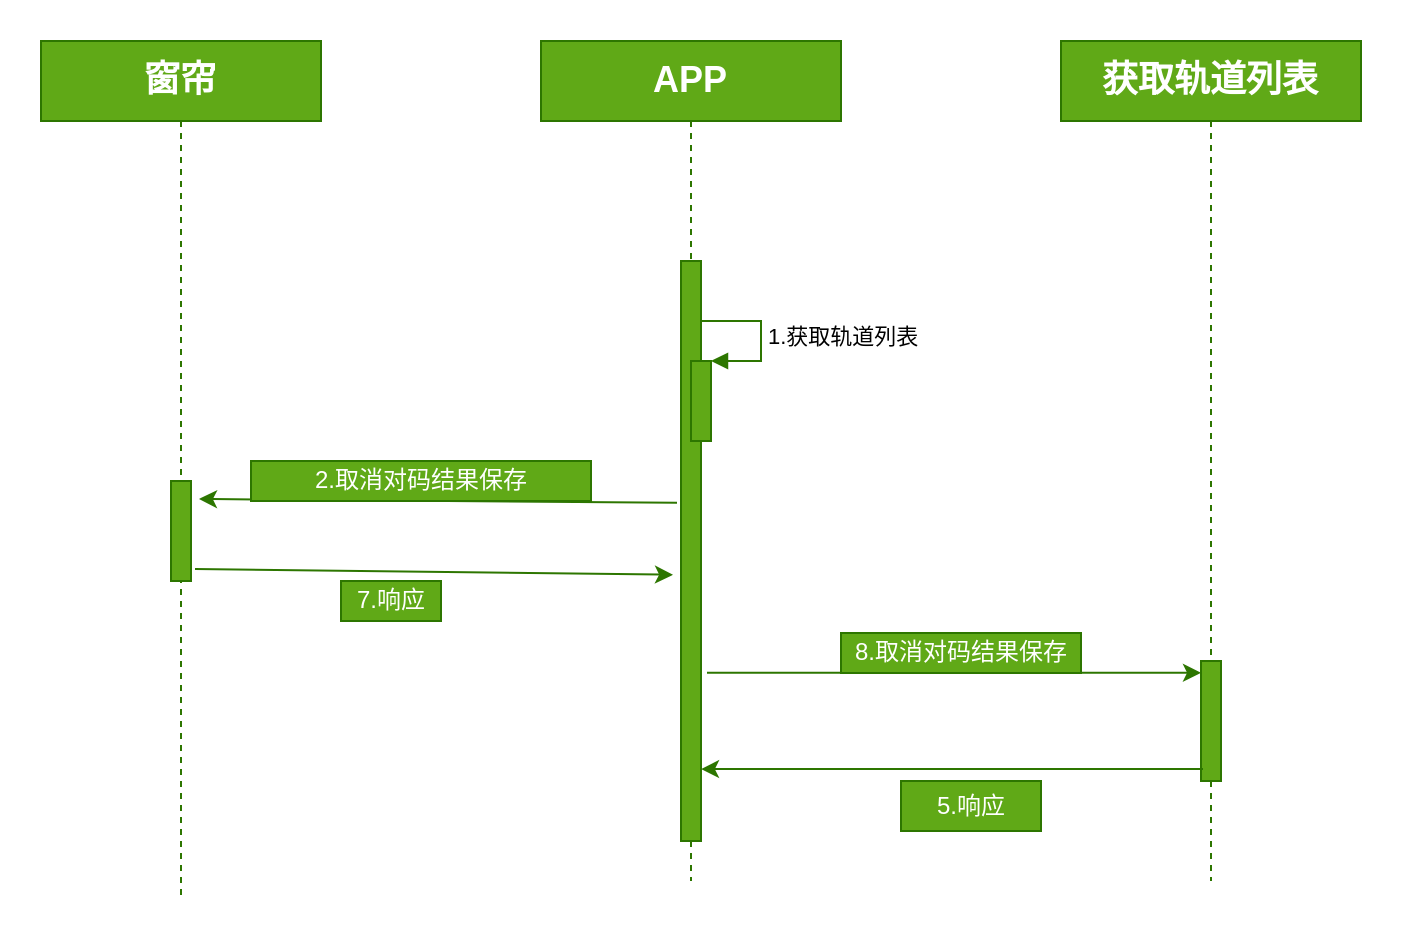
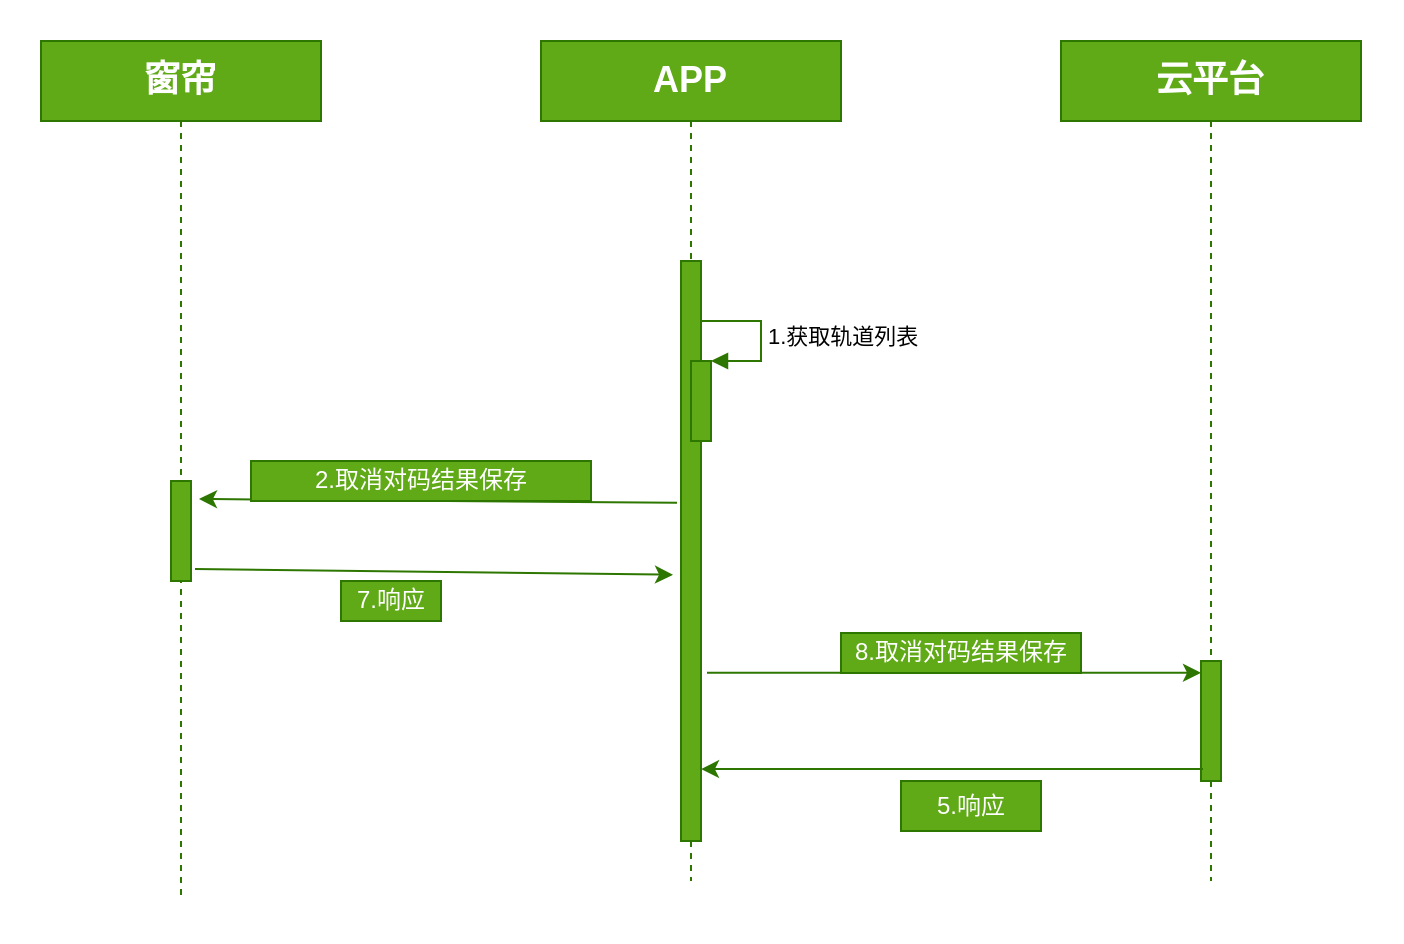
  <mxCell id="0" />
  <mxCell id="1" parent="0" />
  <mxCell id="2" value="&lt;font style=&quot;font-size: 18px&quot;&gt;&lt;b&gt;APP&lt;/b&gt;&lt;/font&gt;" style="shape=umlLifeline;perimeter=lifelinePerimeter;whiteSpace=wrap;html=1;container=1;collapsible=0;recursiveResize=0;outlineConnect=0;fillColor=#60a917;strokeColor=#2D7600;fontColor=#ffffff;" vertex="1" parent="1"><mxGeometry x="270" y="20" width="150" height="420" as="geometry" /></mxCell>
  <mxCell id="3" value="" style="html=1;points=[];perimeter=orthogonalPerimeter;fillColor=#60a917;strokeColor=#2D7600;fontColor=#ffffff;" vertex="1" parent="2"><mxGeometry x="70" y="110" width="10" height="290" as="geometry" /></mxCell>
  <mxCell id="4" value="" style="html=1;points=[];perimeter=orthogonalPerimeter;fillColor=#60a917;strokeColor=#2D7600;fontColor=#ffffff;" vertex="1" parent="2"><mxGeometry x="75" y="160" width="10" height="40" as="geometry" /></mxCell>
  <mxCell id="5" value="1.获取轨道列表" style="edgeStyle=orthogonalEdgeStyle;html=1;align=left;spacingLeft=2;endArrow=block;rounded=0;entryX=1;entryY=0;fillColor=#60a917;strokeColor=#2D7600;" edge="1" target="4" parent="2"><mxGeometry relative="1" as="geometry"><mxPoint x="80" y="140" as="sourcePoint" /><Array as="points"><mxPoint x="110" y="140" /></Array></mxGeometry></mxCell>
  <mxCell id="6" value="&lt;font style=&quot;font-size: 18px&quot;&gt;&lt;b&gt;窗帘&lt;/b&gt;&lt;/font&gt;" style="shape=umlLifeline;perimeter=lifelinePerimeter;whiteSpace=wrap;html=1;container=1;collapsible=0;recursiveResize=0;outlineConnect=0;fillColor=#60a917;strokeColor=#2D7600;fontColor=#ffffff;" vertex="1" parent="1"><mxGeometry x="20" y="20" width="140" height="430" as="geometry" /></mxCell>
  <mxCell id="7" value="" style="html=1;points=[];perimeter=orthogonalPerimeter;fillColor=#60a917;strokeColor=#2D7600;fontColor=#ffffff;" vertex="1" parent="6"><mxGeometry x="65" y="220" width="10" height="50" as="geometry" /></mxCell>
- <mxCell id="8" value="&lt;font style=&quot;font-size: 18px&quot;&gt;&lt;b&gt;获取轨道列表&lt;/b&gt;&lt;/font&gt;" style="shape=umlLifeline;perimeter=lifelinePerimeter;whiteSpace=wrap;html=1;container=1;collapsible=0;recursiveResize=0;outlineConnect=0;fillColor=#60a917;strokeColor=#2D7600;fontColor=#ffffff;" vertex="1" parent="1"><mxGeometry x="530" y="20" width="150" height="420" as="geometry" /></mxCell>
+ <mxCell id="8" value="&lt;font style=&quot;font-size: 18px&quot;&gt;&lt;b&gt;云平台&lt;/b&gt;&lt;/font&gt;" style="shape=umlLifeline;perimeter=lifelinePerimeter;whiteSpace=wrap;html=1;container=1;collapsible=0;recursiveResize=0;outlineConnect=0;fillColor=#60a917;strokeColor=#2D7600;fontColor=#ffffff;" vertex="1" parent="1"><mxGeometry x="530" y="20" width="150" height="420" as="geometry" /></mxCell>
  <mxCell id="9" value="" style="html=1;points=[];perimeter=orthogonalPerimeter;fillColor=#60a917;strokeColor=#2D7600;fontColor=#ffffff;" vertex="1" parent="8"><mxGeometry x="70" y="310" width="10" height="60" as="geometry" /></mxCell>
  <mxCell id="10" value="" style="endArrow=classic;html=1;exitX=-0.2;exitY=0.417;exitDx=0;exitDy=0;exitPerimeter=0;entryX=1.4;entryY=0.18;entryDx=0;entryDy=0;entryPerimeter=0;fillColor=#60a917;strokeColor=#2D7600;" edge="1" parent="1" source="3" target="7"><mxGeometry width="50" height="50" relative="1" as="geometry"><mxPoint x="300" y="300" as="sourcePoint" /><mxPoint x="100" y="251" as="targetPoint" /></mxGeometry></mxCell>
  <mxCell id="11" value="2.取消对码结果保存" style="text;html=1;align=center;verticalAlign=middle;resizable=0;points=[];autosize=1;strokeColor=#2D7600;fillColor=#60a917;fontColor=#ffffff;" vertex="1" parent="1"><mxGeometry x="125" y="230" width="170" height="20" as="geometry" /></mxCell>
  <mxCell id="12" value="" style="endArrow=classic;html=1;exitX=1.2;exitY=0.88;exitDx=0;exitDy=0;exitPerimeter=0;entryX=-0.4;entryY=0.541;entryDx=0;entryDy=0;entryPerimeter=0;fillColor=#60a917;strokeColor=#2D7600;" edge="1" parent="1" source="7" target="3"><mxGeometry width="50" height="50" relative="1" as="geometry"><mxPoint x="110" y="310" as="sourcePoint" /><mxPoint x="160" y="260" as="targetPoint" /></mxGeometry></mxCell>
  <mxCell id="13" value="7.响应" style="text;html=1;align=center;verticalAlign=middle;resizable=0;points=[];autosize=1;strokeColor=#2D7600;fillColor=#60a917;fontColor=#ffffff;" vertex="1" parent="1"><mxGeometry x="170" y="290" width="50" height="20" as="geometry" /></mxCell>
  <mxCell id="14" value="" style="endArrow=classic;html=1;exitX=1.3;exitY=0.71;exitDx=0;exitDy=0;exitPerimeter=0;entryX=0;entryY=0.098;entryDx=0;entryDy=0;entryPerimeter=0;fillColor=#60a917;strokeColor=#2D7600;" edge="1" parent="1" source="3" target="9"><mxGeometry width="50" height="50" relative="1" as="geometry"><mxPoint x="410" y="380" as="sourcePoint" /><mxPoint x="460" y="330" as="targetPoint" /></mxGeometry></mxCell>
  <mxCell id="15" value="8.取消对码结果保存" style="text;html=1;align=center;verticalAlign=middle;resizable=0;points=[];autosize=1;strokeColor=#2D7600;fillColor=#60a917;fontColor=#ffffff;" vertex="1" parent="1"><mxGeometry x="420" y="316" width="120" height="20" as="geometry" /></mxCell>
  <mxCell id="16" value="" style="endArrow=classic;html=1;exitX=0.1;exitY=0.9;exitDx=0;exitDy=0;exitPerimeter=0;entryX=1;entryY=0.876;entryDx=0;entryDy=0;entryPerimeter=0;fillColor=#60a917;strokeColor=#2D7600;" edge="1" parent="1" source="9" target="3"><mxGeometry width="50" height="50" relative="1" as="geometry"><mxPoint x="560" y="470" as="sourcePoint" /><mxPoint x="610" y="420" as="targetPoint" /></mxGeometry></mxCell>
  <mxCell id="17" value="5.响应" style="text;html=1;align=center;verticalAlign=middle;resizable=0;points=[];autosize=1;strokeColor=#2D7600;fillColor=#60a917;fontColor=#ffffff;" vertex="1" parent="1"><mxGeometry x="450" y="390" width="70" height="25" as="geometry" /></mxCell>
